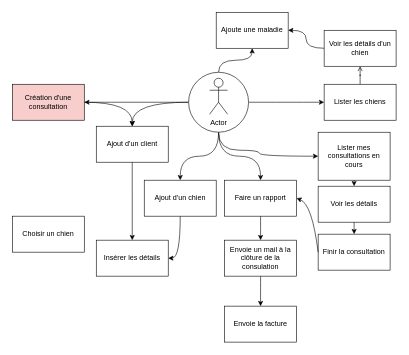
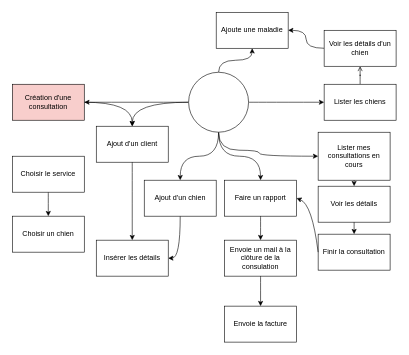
  <mxCell id="0" />
  <mxCell id="1" parent="0" />
  <mxCell id="2" value="" style="group" vertex="1" connectable="0" parent="1"><mxGeometry x="390" y="330" width="104" height="90" as="geometry" /></mxCell>
  <mxCell id="3" value="Faire un rapport" style="rounded=0;whiteSpace=wrap;html=1;fontSize=12;" vertex="1" parent="2"><mxGeometry x="-16" y="-30" width="120" height="60" as="geometry" /></mxCell>
  <mxCell id="4" style="edgeStyle=orthogonalEdgeStyle;curved=1;orthogonalLoop=1;jettySize=auto;html=1;entryX=1;entryY=0.5;entryDx=0;entryDy=0;" edge="1" parent="1" source="5" target="17"><mxGeometry relative="1" as="geometry" /></mxCell>
  <mxCell id="5" value="Ajout d'un chien" style="rounded=0;whiteSpace=wrap;html=1;fontSize=12;" vertex="1" parent="1"><mxGeometry x="240" y="300" width="120" height="60" as="geometry" /></mxCell>
  <mxCell id="6" value="Voir les détails" style="rounded=0;whiteSpace=wrap;html=1;fontSize=12;" vertex="1" parent="1"><mxGeometry x="530" y="310" width="120" height="60" as="geometry" /></mxCell>
+ <mxCell id="7" style="edgeStyle=orthogonalEdgeStyle;curved=1;orthogonalLoop=1;jettySize=auto;html=1;entryX=0.5;entryY=0;entryDx=0;entryDy=0;" edge="1" parent="1" source="8" target="12"><mxGeometry relative="1" as="geometry" /></mxCell>
+ <mxCell id="8" value="Choisir le service" style="rounded=0;whiteSpace=wrap;html=1;fontSize=12;" vertex="1" parent="1"><mxGeometry x="20" y="260" width="120" height="60" as="geometry" /></mxCell>
  <mxCell id="9" value="Ajoute une maladie" style="rounded=0;whiteSpace=wrap;html=1;fontSize=12;" vertex="1" parent="1"><mxGeometry x="360" y="20" width="120" height="60" as="geometry" /></mxCell>
  <mxCell id="10" value="Finir la consultation" style="rounded=0;whiteSpace=wrap;html=1;fontSize=12;" vertex="1" parent="1"><mxGeometry x="530" y="390" width="120" height="60" as="geometry" /></mxCell>
  <mxCell id="11" value="Envoie un mail à la clôture de la consulation" style="rounded=0;whiteSpace=wrap;html=1;fontSize=12;" vertex="1" parent="1"><mxGeometry x="374" y="400" width="120" height="60" as="geometry" /></mxCell>
  <mxCell id="12" value="Choisir un chien" style="rounded=0;whiteSpace=wrap;html=1;fontSize=12;" vertex="1" parent="1"><mxGeometry x="20" y="360" width="120" height="60" as="geometry" /></mxCell>
  <mxCell id="13" style="edgeStyle=orthogonalEdgeStyle;curved=1;orthogonalLoop=1;jettySize=auto;html=1;entryX=0.5;entryY=1;entryDx=0;entryDy=0;endArrow=open;" edge="1" parent="1" source="14" target="16"><mxGeometry relative="1" as="geometry" /></mxCell>
  <mxCell id="14" value="Lister les chiens" style="rounded=0;whiteSpace=wrap;html=1;fontSize=12;" vertex="1" parent="1"><mxGeometry x="540" y="140" width="120" height="60" as="geometry" /></mxCell>
  <mxCell id="15" value="" style="edgeStyle=orthogonalEdgeStyle;orthogonalLoop=1;jettySize=auto;html=1;curved=1;" edge="1" parent="1" source="16" target="9"><mxGeometry relative="1" as="geometry" /></mxCell>
  <mxCell id="16" value="Voir les détails d'un chien" style="rounded=0;whiteSpace=wrap;html=1;fontSize=12;" vertex="1" parent="1"><mxGeometry x="540" y="50" width="120" height="60" as="geometry" /></mxCell>
  <mxCell id="17" value="Insérer les détails" style="rounded=0;whiteSpace=wrap;html=1;fontSize=12;" vertex="1" parent="1"><mxGeometry x="160" y="400" width="120" height="60" as="geometry" /></mxCell>
  <mxCell id="18" value="Ajout d'un client" style="rounded=0;whiteSpace=wrap;html=1;fontSize=12;" vertex="1" parent="1"><mxGeometry x="160" y="210" width="120" height="60" as="geometry" /></mxCell>
  <mxCell id="19" style="edgeStyle=orthogonalEdgeStyle;curved=1;orthogonalLoop=1;jettySize=auto;html=1;" edge="1" parent="1" source="20" target="18"><mxGeometry relative="1" as="geometry" /></mxCell>
  <mxCell id="20" value="Création d'une consultation" style="rounded=0;whiteSpace=wrap;html=1;fontSize=12;fillColor=#f8cecc;" vertex="1" parent="1"><mxGeometry x="20" y="140" width="120" height="60" as="geometry" /></mxCell>
  <mxCell id="21" value="Lister mes consultations&amp;nbsp;en cours" style="rounded=0;whiteSpace=wrap;html=1;fontSize=12;" vertex="1" parent="1"><mxGeometry x="530" y="220" width="120" height="80" as="geometry" /></mxCell>
  <mxCell id="22" value="Envoie la facture" style="rounded=0;whiteSpace=wrap;html=1;fontSize=12;" vertex="1" parent="1"><mxGeometry x="374" y="510" width="120" height="60" as="geometry" /></mxCell>
  <mxCell id="23" value="" style="endArrow=classic;html=1;exitX=0.5;exitY=1;exitDx=0;exitDy=0;entryX=0.5;entryY=0;entryDx=0;entryDy=0;curved=1;" edge="1" parent="1" source="6" target="10"><mxGeometry width="50" height="50" relative="1" as="geometry"><mxPoint x="66" y="460" as="sourcePoint" /><mxPoint x="6" y="490" as="targetPoint" /></mxGeometry></mxCell>
  <mxCell id="24" value="" style="endArrow=classic;html=1;entryX=0.5;entryY=0;entryDx=0;entryDy=0;exitX=0.5;exitY=1;exitDx=0;exitDy=0;curved=1;" edge="1" parent="1" source="18" target="17"><mxGeometry width="50" height="50" relative="1" as="geometry"><mxPoint x="286" y="600" as="sourcePoint" /><mxPoint x="226" y="620" as="targetPoint" /></mxGeometry></mxCell>
  <mxCell id="25" value="" style="endArrow=classic;html=1;entryX=0.5;entryY=0;entryDx=0;entryDy=0;exitX=0.5;exitY=1;exitDx=0;exitDy=0;curved=1;" edge="1" parent="1" source="3" target="11"><mxGeometry width="50" height="50" relative="1" as="geometry"><mxPoint x="179" y="540" as="sourcePoint" /><mxPoint x="139" y="590" as="targetPoint" /></mxGeometry></mxCell>
  <mxCell id="26" value="" style="endArrow=classic;html=1;entryX=0.5;entryY=0;entryDx=0;entryDy=0;exitX=0.5;exitY=1;exitDx=0;exitDy=0;curved=1;" edge="1" parent="1" source="11" target="22"><mxGeometry width="50" height="50" relative="1" as="geometry"><mxPoint x="479" y="630" as="sourcePoint" /><mxPoint x="479" y="660" as="targetPoint" /></mxGeometry></mxCell>
  <mxCell id="27" value="" style="endArrow=classic;html=1;entryX=0.5;entryY=0;entryDx=0;entryDy=0;exitX=0.5;exitY=1;exitDx=0;exitDy=0;curved=1;" edge="1" parent="1" source="21" target="6"><mxGeometry width="50" height="50" relative="1" as="geometry"><mxPoint x="693" y="520" as="sourcePoint" /><mxPoint x="726" y="520" as="targetPoint" /></mxGeometry></mxCell>
  <mxCell id="28" value="" style="endArrow=classic;html=1;exitX=0;exitY=0.5;exitDx=0;exitDy=0;entryX=1;entryY=0.5;entryDx=0;entryDy=0;curved=1;" edge="1" parent="1" source="10" target="3"><mxGeometry width="50" height="50" relative="1" as="geometry"><mxPoint x="539" y="860" as="sourcePoint" /><mxPoint x="589" y="810" as="targetPoint" /><Array as="points"><mxPoint x="520" y="340" /></Array></mxGeometry></mxCell>
  <mxCell id="29" style="edgeStyle=orthogonalEdgeStyle;orthogonalLoop=1;jettySize=auto;html=1;entryX=0;entryY=0.5;entryDx=0;entryDy=0;curved=1;" edge="1" parent="1" source="36" target="14"><mxGeometry relative="1" as="geometry" /></mxCell>
  <mxCell id="30" style="edgeStyle=orthogonalEdgeStyle;orthogonalLoop=1;jettySize=auto;html=1;entryX=0.5;entryY=0;entryDx=0;entryDy=0;curved=1;" edge="1" parent="1" source="36" target="3"><mxGeometry relative="1" as="geometry" /></mxCell>
  <mxCell id="31" style="edgeStyle=orthogonalEdgeStyle;orthogonalLoop=1;jettySize=auto;html=1;entryX=0.5;entryY=0;entryDx=0;entryDy=0;curved=1;" edge="1" parent="1" source="36" target="5"><mxGeometry relative="1" as="geometry" /></mxCell>
  <mxCell id="32" style="edgeStyle=orthogonalEdgeStyle;orthogonalLoop=1;jettySize=auto;html=1;entryX=0.5;entryY=0;entryDx=0;entryDy=0;curved=1;" edge="1" parent="1" source="36" target="18"><mxGeometry relative="1" as="geometry" /></mxCell>
  <mxCell id="33" style="edgeStyle=orthogonalEdgeStyle;orthogonalLoop=1;jettySize=auto;html=1;entryX=1;entryY=0.5;entryDx=0;entryDy=0;curved=1;" edge="1" parent="1" source="36" target="20"><mxGeometry relative="1" as="geometry" /></mxCell>
  <mxCell id="34" style="edgeStyle=orthogonalEdgeStyle;orthogonalLoop=1;jettySize=auto;html=1;entryX=0;entryY=0.5;entryDx=0;entryDy=0;curved=1;" edge="1" parent="1" source="36" target="21"><mxGeometry relative="1" as="geometry"><Array as="points"><mxPoint x="432" y="250" /></Array></mxGeometry></mxCell>
  <mxCell id="35" style="edgeStyle=orthogonalEdgeStyle;curved=1;orthogonalLoop=1;jettySize=auto;html=1;entryX=0.5;entryY=1;entryDx=0;entryDy=0;" edge="1" parent="1" source="36" target="9"><mxGeometry relative="1" as="geometry" /></mxCell>
  <mxCell id="36" value="" style="ellipse;whiteSpace=wrap;html=1;aspect=fixed;" vertex="1" parent="1"><mxGeometry x="314" y="120" width="100" height="100" as="geometry" /></mxCell>
- <mxCell id="37" value="Actor" style="shape=umlActor;verticalLabelPosition=bottom;verticalAlign=top;html=1;outlineConnect=0;" vertex="1" parent="1"><mxGeometry x="349" y="130" width="30" height="60" as="geometry" /></mxCell>
